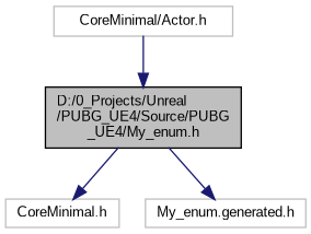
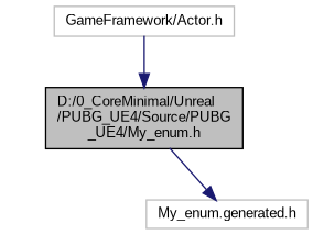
  digraph {
    fontname="Liberation Sans"
    node [color=grey75 fillcolor=white fontname="Liberation Sans" fontsize=10 shape=record style=filled]
    edge [color=midnightblue fontname="Liberation Sans" fontsize=10 labelfontname=Helvetica labelfontsize=10 style=solid]
-   n1 [color=black fillcolor=grey75 fontcolor=black height=0.2 label="D:/0_Projects/Unreal\l/PUBG_UE4/Source/PUBG\l_UE4/My_enum.h" width=0.4]
-   n2 [height=0.2 label="CoreMinimal.h" width=0.4]
+   n1 [color=black fillcolor=grey75 fontcolor=black height=0.2 label="D:/0_CoreMinimal/Unreal\l/PUBG_UE4/Source/PUBG\l_UE4/My_enum.h" width=0.4]
    n3 [height=0.2 label="My_enum.generated.h" width=0.4]
-   n4 [height=0.2 label="CoreMinimal/Actor.h" width=0.4]
-   n1 -> n2
+   n4 [height=0.2 label="GameFramework/Actor.h" width=0.4]
    n1 -> n3
    n4 -> n1
  }
